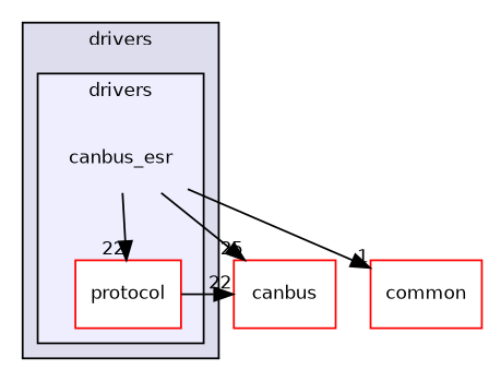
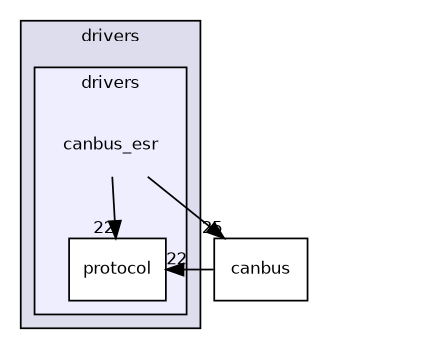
  digraph {
    compound=true
    node [fontname=Helvetica fontsize=10 shape=box color=red fillcolor=white style=filled]
    edge [headlabel=22 labeldistance=1.5 labelfontname=Helvetica labelfontsize=10]
    n1 [label=canbus_esr shape=plaintext color="" fillcolor="" style=""]
-   n2 [label=protocol]
-   n3 [label=canbus]
-   n4 [label=common]
+   n2 [color=black label=protocol]
+   n3 [color=black label=canbus]
    subgraph cluster_1 {
      bgcolor="#ddddee"
      fontname=Helvetica
      fontsize=10
      label=drivers
      pencolor=black
      subgraph cluster_2 {
        bgcolor="#eeeeff"
        fontname=Helvetica
        fontsize=10
        label=drivers
        pencolor=black
        n1
        n2
      }
    }
    n1 -> n2
    n1 -> n3 [headlabel=25]
-   n1 -> n4 [headlabel=1]
-   n2 -> n3
+   n3 -> n2
  }
